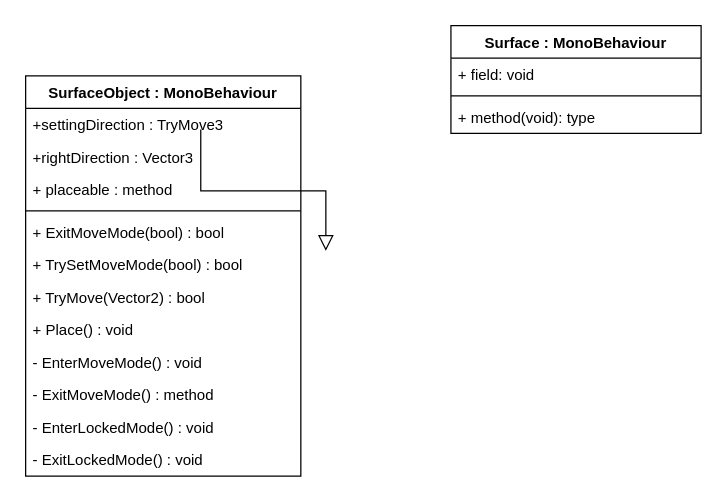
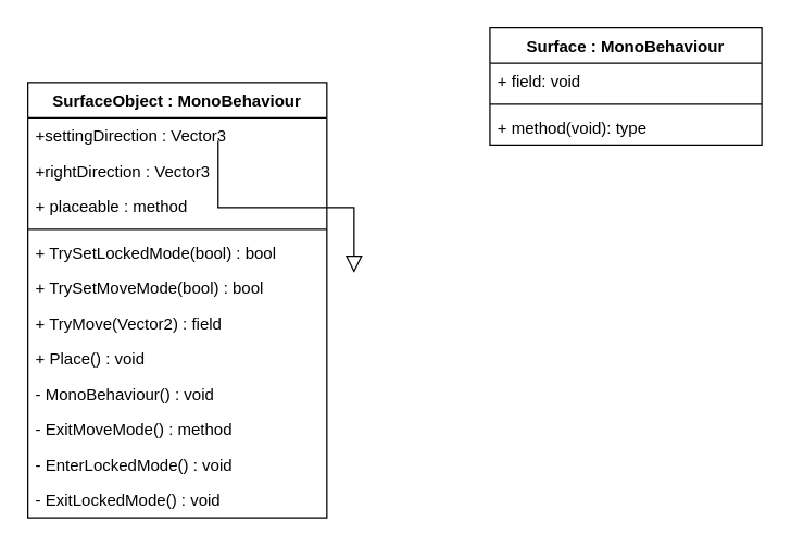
  <mxCell id="0" />
  <mxCell id="1" parent="0" />
  <mxCell id="2" value="" style="endArrow=block;endSize=10;endFill=0;shadow=0;strokeWidth=1;rounded=0;edgeStyle=elbowEdgeStyle;elbow=vertical;" parent="1" edge="1"><mxGeometry width="160" relative="1" as="geometry"><mxPoint x="160" y="103" as="sourcePoint" /><mxPoint x="260" y="200" as="targetPoint" /></mxGeometry></mxCell>
  <mxCell id="3" value="SurfaceObject : MonoBehaviour" style="swimlane;fontStyle=1;align=center;verticalAlign=top;childLayout=stackLayout;horizontal=1;startSize=26;horizontalStack=0;resizeParent=1;resizeParentMax=0;resizeLast=0;collapsible=1;marginBottom=0;whiteSpace=wrap;html=1;" vertex="1" parent="1"><mxGeometry x="20" y="60" width="220" height="320" as="geometry" /></mxCell>
- <mxCell id="4" value="+settingDirection : TryMove3" style="text;strokeColor=none;fillColor=none;align=left;verticalAlign=top;spacingLeft=4;spacingRight=4;overflow=hidden;rotatable=0;points=[[0,0.5],[1,0.5]];portConstraint=eastwest;whiteSpace=wrap;html=1;" vertex="1" parent="3"><mxGeometry y="26" width="220" height="26" as="geometry" /></mxCell>
+ <mxCell id="4" value="+settingDirection : Vector3" style="text;strokeColor=none;fillColor=none;align=left;verticalAlign=top;spacingLeft=4;spacingRight=4;overflow=hidden;rotatable=0;points=[[0,0.5],[1,0.5]];portConstraint=eastwest;whiteSpace=wrap;html=1;" vertex="1" parent="3"><mxGeometry y="26" width="220" height="26" as="geometry" /></mxCell>
  <mxCell id="5" value="+rightDirection : Vector3" style="text;strokeColor=none;fillColor=none;align=left;verticalAlign=top;spacingLeft=4;spacingRight=4;overflow=hidden;rotatable=0;points=[[0,0.5],[1,0.5]];portConstraint=eastwest;whiteSpace=wrap;html=1;" vertex="1" parent="3"><mxGeometry y="52" width="220" height="26" as="geometry" /></mxCell>
  <mxCell id="6" value="+ placeable : method" style="text;strokeColor=none;fillColor=none;align=left;verticalAlign=top;spacingLeft=4;spacingRight=4;overflow=hidden;rotatable=0;points=[[0,0.5],[1,0.5]];portConstraint=eastwest;whiteSpace=wrap;html=1;" vertex="1" parent="3"><mxGeometry y="78" width="220" height="26" as="geometry" /></mxCell>
  <mxCell id="7" value="" style="line;strokeWidth=1;fillColor=none;align=left;verticalAlign=middle;spacingTop=-1;spacingLeft=3;spacingRight=3;rotatable=0;labelPosition=right;points=[];portConstraint=eastwest;strokeColor=inherit;" vertex="1" parent="3"><mxGeometry y="104" width="220" height="8" as="geometry" /></mxCell>
- <mxCell id="8" value="+ ExitMoveMode(bool) : bool" style="text;strokeColor=none;fillColor=none;align=left;verticalAlign=top;spacingLeft=4;spacingRight=4;overflow=hidden;rotatable=0;points=[[0,0.5],[1,0.5]];portConstraint=eastwest;whiteSpace=wrap;html=1;" vertex="1" parent="3"><mxGeometry y="112" width="220" height="26" as="geometry" /></mxCell>
+ <mxCell id="8" value="+ TrySetLockedMode(bool) : bool" style="text;strokeColor=none;fillColor=none;align=left;verticalAlign=top;spacingLeft=4;spacingRight=4;overflow=hidden;rotatable=0;points=[[0,0.5],[1,0.5]];portConstraint=eastwest;whiteSpace=wrap;html=1;" vertex="1" parent="3"><mxGeometry y="112" width="220" height="26" as="geometry" /></mxCell>
  <mxCell id="9" value="+ TrySetMoveMode(bool) : bool" style="text;strokeColor=none;fillColor=none;align=left;verticalAlign=top;spacingLeft=4;spacingRight=4;overflow=hidden;rotatable=0;points=[[0,0.5],[1,0.5]];portConstraint=eastwest;whiteSpace=wrap;html=1;" vertex="1" parent="3"><mxGeometry y="138" width="220" height="26" as="geometry" /></mxCell>
- <mxCell id="10" value="+ TryMove(Vector2) : bool" style="text;strokeColor=none;fillColor=none;align=left;verticalAlign=top;spacingLeft=4;spacingRight=4;overflow=hidden;rotatable=0;points=[[0,0.5],[1,0.5]];portConstraint=eastwest;whiteSpace=wrap;html=1;" vertex="1" parent="3"><mxGeometry y="164" width="220" height="26" as="geometry" /></mxCell>
+ <mxCell id="10" value="+ TryMove(Vector2) : field" style="text;strokeColor=none;fillColor=none;align=left;verticalAlign=top;spacingLeft=4;spacingRight=4;overflow=hidden;rotatable=0;points=[[0,0.5],[1,0.5]];portConstraint=eastwest;whiteSpace=wrap;html=1;" vertex="1" parent="3"><mxGeometry y="164" width="220" height="26" as="geometry" /></mxCell>
  <mxCell id="11" value="+ Place() : void" style="text;strokeColor=none;fillColor=none;align=left;verticalAlign=top;spacingLeft=4;spacingRight=4;overflow=hidden;rotatable=0;points=[[0,0.5],[1,0.5]];portConstraint=eastwest;whiteSpace=wrap;html=1;" vertex="1" parent="3"><mxGeometry y="190" width="220" height="26" as="geometry" /></mxCell>
- <mxCell id="12" value="- EnterMoveMode() : void" style="text;strokeColor=none;fillColor=none;align=left;verticalAlign=top;spacingLeft=4;spacingRight=4;overflow=hidden;rotatable=0;points=[[0,0.5],[1,0.5]];portConstraint=eastwest;whiteSpace=wrap;html=1;" vertex="1" parent="3"><mxGeometry y="216" width="220" height="26" as="geometry" /></mxCell>
+ <mxCell id="12" value="- MonoBehaviour() : void" style="text;strokeColor=none;fillColor=none;align=left;verticalAlign=top;spacingLeft=4;spacingRight=4;overflow=hidden;rotatable=0;points=[[0,0.5],[1,0.5]];portConstraint=eastwest;whiteSpace=wrap;html=1;" vertex="1" parent="3"><mxGeometry y="216" width="220" height="26" as="geometry" /></mxCell>
  <mxCell id="13" value="- ExitMoveMode() : method" style="text;strokeColor=none;fillColor=none;align=left;verticalAlign=top;spacingLeft=4;spacingRight=4;overflow=hidden;rotatable=0;points=[[0,0.5],[1,0.5]];portConstraint=eastwest;whiteSpace=wrap;html=1;" vertex="1" parent="3"><mxGeometry y="242" width="220" height="26" as="geometry" /></mxCell>
  <mxCell id="14" value="- EnterLockedMode() : void" style="text;strokeColor=none;fillColor=none;align=left;verticalAlign=top;spacingLeft=4;spacingRight=4;overflow=hidden;rotatable=0;points=[[0,0.5],[1,0.5]];portConstraint=eastwest;whiteSpace=wrap;html=1;" vertex="1" parent="3"><mxGeometry y="268" width="220" height="26" as="geometry" /></mxCell>
  <mxCell id="15" value="- ExitLockedMode() : void" style="text;strokeColor=none;fillColor=none;align=left;verticalAlign=top;spacingLeft=4;spacingRight=4;overflow=hidden;rotatable=0;points=[[0,0.5],[1,0.5]];portConstraint=eastwest;whiteSpace=wrap;html=1;" vertex="1" parent="3"><mxGeometry y="294" width="220" height="26" as="geometry" /></mxCell>
  <mxCell id="16" value="Surface : MonoBehaviour" style="swimlane;fontStyle=1;align=center;verticalAlign=top;childLayout=stackLayout;horizontal=1;startSize=26;horizontalStack=0;resizeParent=1;resizeParentMax=0;resizeLast=0;collapsible=1;marginBottom=0;whiteSpace=wrap;html=1;" vertex="1" parent="1"><mxGeometry x="360" y="20" width="200" height="86" as="geometry" /></mxCell>
  <mxCell id="17" value="+ field: void" style="text;strokeColor=none;fillColor=none;align=left;verticalAlign=top;spacingLeft=4;spacingRight=4;overflow=hidden;rotatable=0;points=[[0,0.5],[1,0.5]];portConstraint=eastwest;whiteSpace=wrap;html=1;" vertex="1" parent="16"><mxGeometry y="26" width="200" height="26" as="geometry" /></mxCell>
  <mxCell id="18" value="" style="line;strokeWidth=1;fillColor=none;align=left;verticalAlign=middle;spacingTop=-1;spacingLeft=3;spacingRight=3;rotatable=0;labelPosition=right;points=[];portConstraint=eastwest;strokeColor=inherit;" vertex="1" parent="16"><mxGeometry y="52" width="200" height="8" as="geometry" /></mxCell>
  <mxCell id="19" value="+ method(void): type" style="text;strokeColor=none;fillColor=none;align=left;verticalAlign=top;spacingLeft=4;spacingRight=4;overflow=hidden;rotatable=0;points=[[0,0.5],[1,0.5]];portConstraint=eastwest;whiteSpace=wrap;html=1;" vertex="1" parent="16"><mxGeometry y="60" width="200" height="26" as="geometry" /></mxCell>
